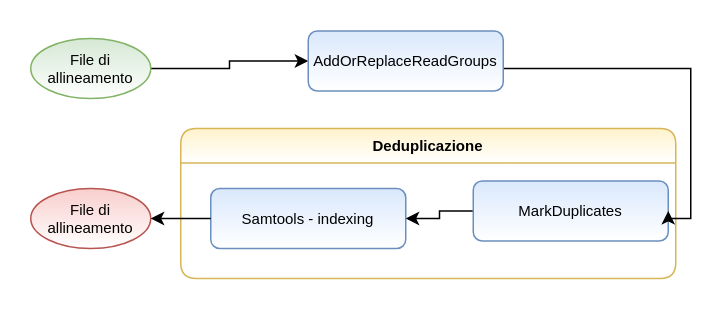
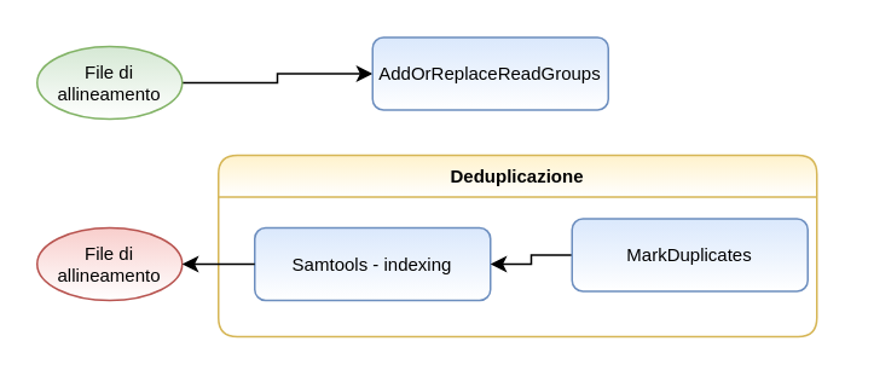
  <mxCell id="0" />
  <mxCell id="1" parent="0" />
  <mxCell id="2" value="Deduplicazione" style="swimlane;fontSize=10;fillColor=#fff2cc;strokeColor=#d6b656;rounded=1;gradientColor=#ffffff;" parent="1" vertex="1"><mxGeometry x="120" y="85" width="330" height="100" as="geometry" /></mxCell>
  <mxCell id="3" value="Samtools - indexing&lt;span style=&quot;color: rgba(0 , 0 , 0 , 0) ; font-family: monospace ; font-size: 0px&quot;&gt;%3CmxGraphModel%3E%3Croot%3E%3CmxCell%20id%3D%220%22%2F%3E%3CmxCell%20id%3D%221%22%20parent%3D%220%22%2F%3E%3CmxCell%20id%3D%222%22%20value%3D%22IndelRealigner%22%20style%3D%22rounded%3D1%3BwhiteSpace%3Dwrap%3Bhtml%3D1%3BfontSize%3D10%3BfillColor%3D%23dae8fc%3BstrokeColor%3D%236c8ebf%3BgradientColor%3D%23ffffff%3B%22%20vertex%3D%221%22%20parent%3D%221%22%3E%3CmxGeometry%20x%3D%22520%22%20y%3D%22170%22%20width%3D%22130%22%20height%3D%2240%22%20as%3D%22geometry%22%2F%3E%3C%2FmxCell%3E%3C%2Froot%3E%3C%2FmxGraphModel%3E&lt;/span&gt;" style="rounded=1;whiteSpace=wrap;html=1;fontSize=10;fillColor=#dae8fc;strokeColor=#6c8ebf;gradientColor=#ffffff;" parent="2" vertex="1"><mxGeometry x="20" y="40" width="130" height="40" as="geometry" /></mxCell>
  <mxCell id="4" style="edgeStyle=orthogonalEdgeStyle;rounded=0;orthogonalLoop=1;jettySize=auto;html=1;exitX=0;exitY=0.5;exitDx=0;exitDy=0;entryX=1;entryY=0.5;entryDx=0;entryDy=0;" edge="1" parent="2" source="5" target="3"><mxGeometry relative="1" as="geometry" /></mxCell>
  <mxCell id="5" value="MarkDuplicates" style="rounded=1;whiteSpace=wrap;html=1;fontSize=10;fillColor=#dae8fc;strokeColor=#6c8ebf;gradientColor=#ffffff;" parent="2" vertex="1"><mxGeometry x="195" y="35" width="130" height="40" as="geometry" /></mxCell>
  <mxCell id="6" style="edgeStyle=orthogonalEdgeStyle;rounded=0;orthogonalLoop=1;jettySize=auto;html=1;exitX=1;exitY=0.5;exitDx=0;exitDy=0;fontSize=10;" parent="1" source="7" target="10" edge="1"><mxGeometry relative="1" as="geometry" /></mxCell>
  <mxCell id="7" value="File di allineamento" style="ellipse;whiteSpace=wrap;html=1;fontSize=10;fillColor=#d5e8d4;strokeColor=#82b366;gradientColor=#ffffff;" parent="1" vertex="1"><mxGeometry x="20" y="25" width="80" height="40" as="geometry" /></mxCell>
  <mxCell id="8" value="File di allineamento" style="ellipse;whiteSpace=wrap;html=1;fontSize=10;fillColor=#f8cecc;strokeColor=#b85450;gradientColor=#ffffff;" parent="1" vertex="1"><mxGeometry x="20" y="125" width="80" height="40" as="geometry" /></mxCell>
- <mxCell id="9" style="edgeStyle=orthogonalEdgeStyle;rounded=0;orthogonalLoop=1;jettySize=auto;html=1;exitX=1;exitY=0.5;exitDx=0;exitDy=0;entryX=1;entryY=0.5;entryDx=0;entryDy=0;" edge="1" parent="1" source="10" target="5"><mxGeometry relative="1" as="geometry"><Array as="points"><mxPoint x="460" y="45" /><mxPoint x="460" y="145" /></Array></mxGeometry></mxCell>
  <mxCell id="10" value="AddOrReplaceReadGroups" style="rounded=1;whiteSpace=wrap;html=1;fontSize=10;fillColor=#dae8fc;strokeColor=#6c8ebf;gradientColor=#ffffff;" parent="1" vertex="1"><mxGeometry x="205" y="20" width="130" height="40" as="geometry" /></mxCell>
  <mxCell id="11" style="edgeStyle=orthogonalEdgeStyle;rounded=0;orthogonalLoop=1;jettySize=auto;html=1;exitX=0;exitY=0.5;exitDx=0;exitDy=0;entryX=1;entryY=0.5;entryDx=0;entryDy=0;" edge="1" parent="1" source="3" target="8"><mxGeometry relative="1" as="geometry" /></mxCell>
